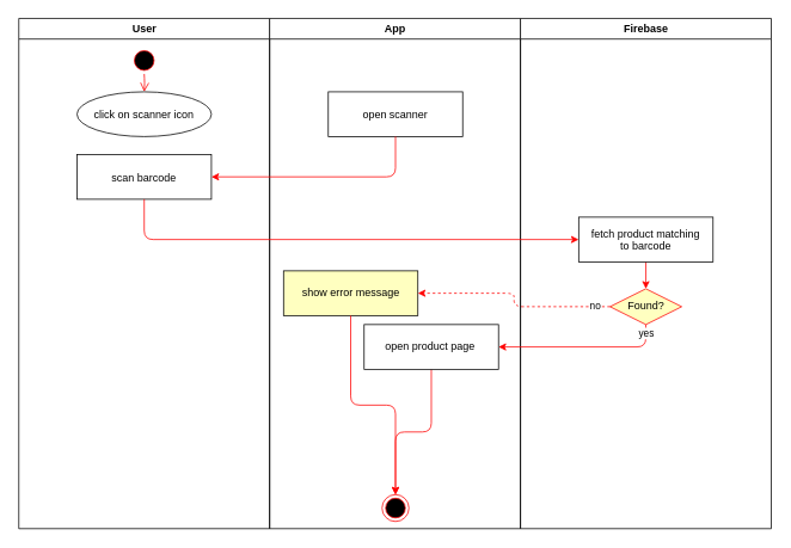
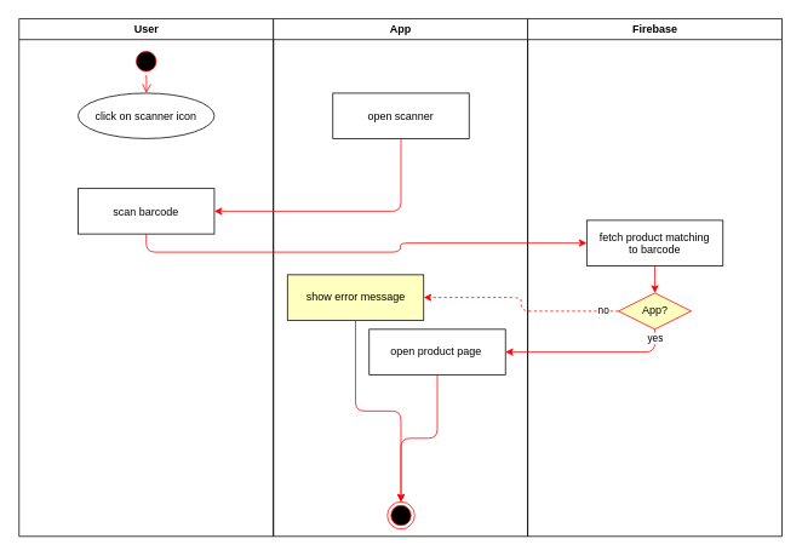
  <mxCell id="0" />
  <mxCell id="1" parent="0" />
  <mxCell id="2" value="User" style="swimlane;whiteSpace=wrap;movable=0;" parent="1" vertex="1"><mxGeometry x="20.5" y="20" width="280" height="570" as="geometry" /></mxCell>
  <mxCell id="3" value="" style="ellipse;shape=startState;fillColor=#000000;strokeColor=#ff0000;" parent="2" vertex="1"><mxGeometry x="125" y="32" width="30" height="30" as="geometry" /></mxCell>
  <mxCell id="4" value="" style="edgeStyle=elbowEdgeStyle;elbow=horizontal;verticalAlign=bottom;endArrow=open;endSize=8;endFill=1;rounded=1;strokeColor=#FF0000;" parent="2" source="3" target="5" edge="1"><mxGeometry x="100" y="40" as="geometry"><mxPoint x="115" y="110" as="targetPoint" /></mxGeometry></mxCell>
  <mxCell id="5" value="click on scanner icon" style="ellipse;" parent="2" vertex="1"><mxGeometry x="65" y="82" width="150" height="50" as="geometry" /></mxCell>
- <mxCell id="6" value="scan barcode" style="" parent="2" vertex="1"><mxGeometry x="65" y="152" width="150" height="50" as="geometry" /></mxCell>
+ <mxCell id="6" value="scan barcode" style="" parent="2" vertex="1"><mxGeometry x="65" y="187" width="150" height="50" as="geometry" /></mxCell>
  <mxCell id="7" value="App" style="swimlane;whiteSpace=wrap;startSize=23;movable=0;" parent="1" vertex="1"><mxGeometry x="300.5" y="20" width="280" height="570" as="geometry" /></mxCell>
  <mxCell id="8" value="" style="ellipse;html=1;shape=endState;fillColor=#000000;strokeColor=#ff0000;" parent="7" vertex="1"><mxGeometry x="125.5" y="532" width="30" height="30" as="geometry" /></mxCell>
  <mxCell id="9" style="edgeStyle=orthogonalEdgeStyle;rounded=1;orthogonalLoop=1;jettySize=auto;html=1;exitX=0.5;exitY=1;exitDx=0;exitDy=0;entryX=0.5;entryY=0;entryDx=0;entryDy=0;strokeColor=#FF0000;" parent="7" source="10" target="8" edge="1"><mxGeometry relative="1" as="geometry" /></mxCell>
  <mxCell id="10" value="open product page&amp;nbsp;" style="html=1;" parent="7" vertex="1"><mxGeometry x="105.5" y="342" width="150" height="50" as="geometry" /></mxCell>
  <mxCell id="11" value="open scanner" style="" parent="7" vertex="1"><mxGeometry x="65.5" y="82" width="150" height="50" as="geometry" /></mxCell>
  <mxCell id="12" value="show error message" style="html=1;fillColor=#ffffc0;" parent="7" vertex="1"><mxGeometry x="15.5" y="282" width="150" height="50" as="geometry" /></mxCell>
  <mxCell id="13" style="edgeStyle=orthogonalEdgeStyle;rounded=1;orthogonalLoop=1;jettySize=auto;html=1;exitX=0.5;exitY=1;exitDx=0;exitDy=0;strokeColor=#FF0000;entryX=0.5;entryY=0;entryDx=0;entryDy=0;" parent="7" source="12" edge="1" target="8"><mxGeometry relative="1" as="geometry"><mxPoint x="430" y="352" as="sourcePoint" /><mxPoint x="90.5" y="482" as="targetPoint" /></mxGeometry></mxCell>
  <mxCell id="14" value="Firebase" style="swimlane;whiteSpace=wrap;startSize=23;movable=0;" parent="1" vertex="1"><mxGeometry x="580.5" y="20" width="280" height="570" as="geometry" /></mxCell>
  <mxCell id="15" style="edgeStyle=orthogonalEdgeStyle;rounded=1;orthogonalLoop=1;jettySize=auto;html=1;exitX=0.5;exitY=1;exitDx=0;exitDy=0;entryX=0.5;entryY=0;entryDx=0;entryDy=0;strokeColor=#FF0000;" parent="14" source="16" target="17" edge="1"><mxGeometry relative="1" as="geometry" /></mxCell>
  <mxCell id="16" value="fetch product matching&#10;to barcode" style="" parent="14" vertex="1"><mxGeometry x="65" y="222" width="150" height="50" as="geometry" /></mxCell>
- <mxCell id="17" value="&lt;font color=&quot;#000000&quot;&gt;Found?&lt;/font&gt;" style="rhombus;whiteSpace=wrap;html=1;fillColor=#ffffc0;strokeColor=#ff0000;" parent="14" vertex="1"><mxGeometry x="100" y="302" width="80" height="40" as="geometry" /></mxCell>
+ <mxCell id="17" value="&lt;font color=&quot;#000000&quot;&gt;App?&lt;/font&gt;" style="rhombus;whiteSpace=wrap;html=1;fillColor=#ffffc0;strokeColor=#ff0000;" parent="14" vertex="1"><mxGeometry x="100" y="302" width="80" height="40" as="geometry" /></mxCell>
  <mxCell id="18" style="edgeStyle=orthogonalEdgeStyle;rounded=1;orthogonalLoop=1;jettySize=auto;html=1;exitX=0.5;exitY=1;exitDx=0;exitDy=0;entryX=1;entryY=0.5;entryDx=0;entryDy=0;strokeColor=#FF0000;" parent="1" source="11" target="6" edge="1"><mxGeometry relative="1" as="geometry"><mxPoint x="416.5" y="222" as="sourcePoint" /><mxPoint x="286" y="222" as="targetPoint" /></mxGeometry></mxCell>
  <mxCell id="19" style="edgeStyle=orthogonalEdgeStyle;rounded=1;orthogonalLoop=1;jettySize=auto;html=1;exitX=0.5;exitY=1;exitDx=0;exitDy=0;entryX=0;entryY=0.5;entryDx=0;entryDy=0;strokeColor=#FF0000;" parent="1" source="6" target="16" edge="1"><mxGeometry relative="1" as="geometry"><mxPoint x="411.5" y="283" as="sourcePoint" /><mxPoint x="206" y="328" as="targetPoint" /></mxGeometry></mxCell>
  <mxCell id="20" style="edgeStyle=orthogonalEdgeStyle;rounded=1;orthogonalLoop=1;jettySize=auto;html=1;exitX=0;exitY=0.5;exitDx=0;exitDy=0;entryX=1;entryY=0.5;entryDx=0;entryDy=0;strokeColor=#FF0000;dashed=1;" parent="1" source="17" target="12" edge="1"><mxGeometry relative="1" as="geometry"><mxPoint x="531.5" y="312" as="sourcePoint" /><mxPoint x="326" y="357" as="targetPoint" /></mxGeometry></mxCell>
  <mxCell id="21" value="no" style="edgeLabel;html=1;align=center;verticalAlign=middle;resizable=0;points=[];" connectable="0" vertex="1" parent="20"><mxGeometry x="-0.849" y="-1" relative="1" as="geometry"><mxPoint as="offset" /></mxGeometry></mxCell>
  <mxCell id="22" style="edgeStyle=orthogonalEdgeStyle;rounded=1;orthogonalLoop=1;jettySize=auto;html=1;exitX=0.5;exitY=1;exitDx=0;exitDy=0;entryX=1;entryY=0.5;entryDx=0;entryDy=0;strokeColor=#FF0000;" parent="1" source="17" target="10" edge="1"><mxGeometry relative="1" as="geometry"><mxPoint x="690.5" y="352" as="sourcePoint" /><mxPoint x="476" y="337" as="targetPoint" /></mxGeometry></mxCell>
  <mxCell id="23" value="yes" style="edgeLabel;html=1;align=center;verticalAlign=middle;resizable=0;points=[];" vertex="1" connectable="0" parent="22"><mxGeometry x="-0.908" relative="1" as="geometry"><mxPoint as="offset" /></mxGeometry></mxCell>
